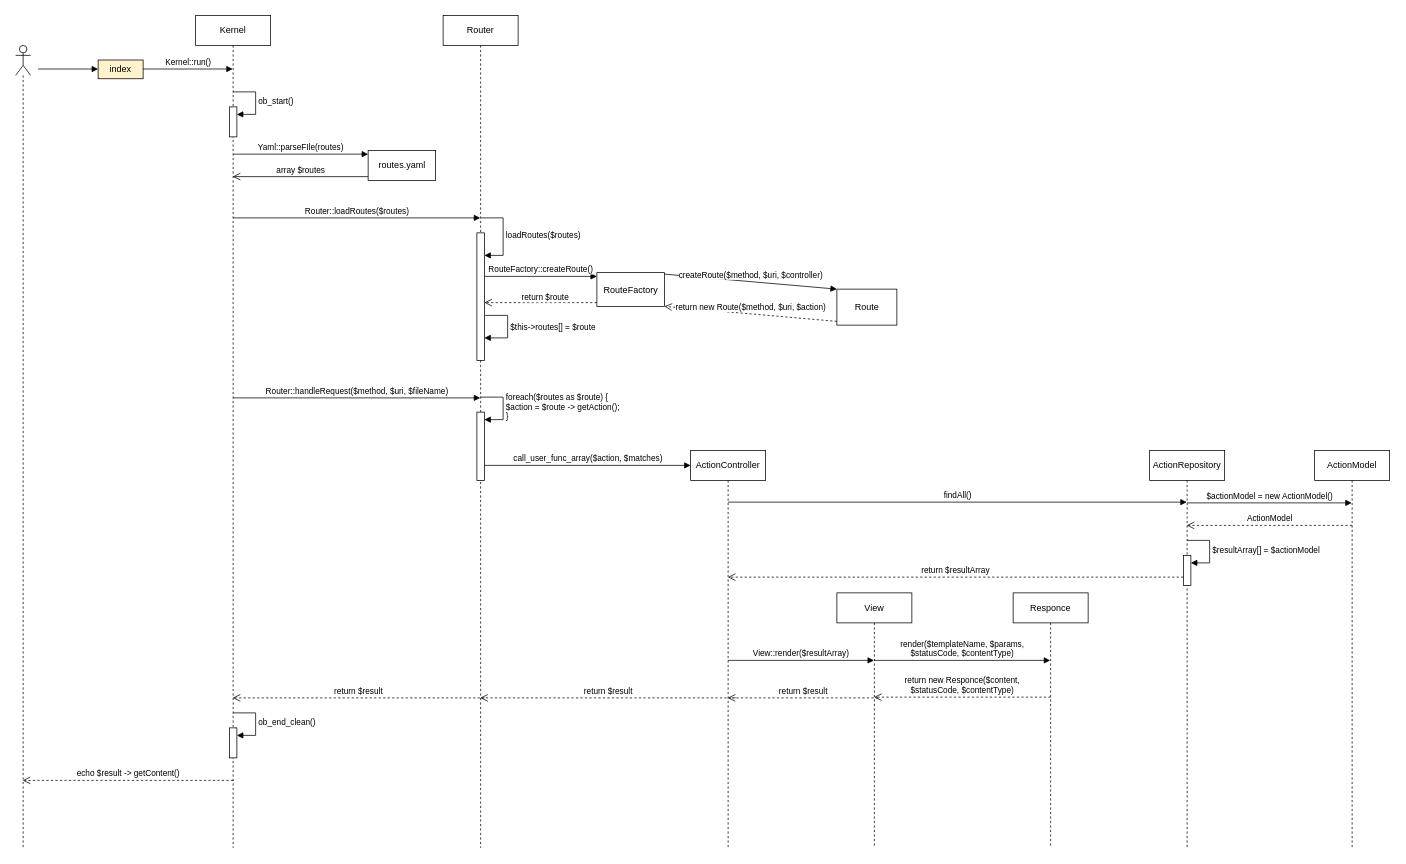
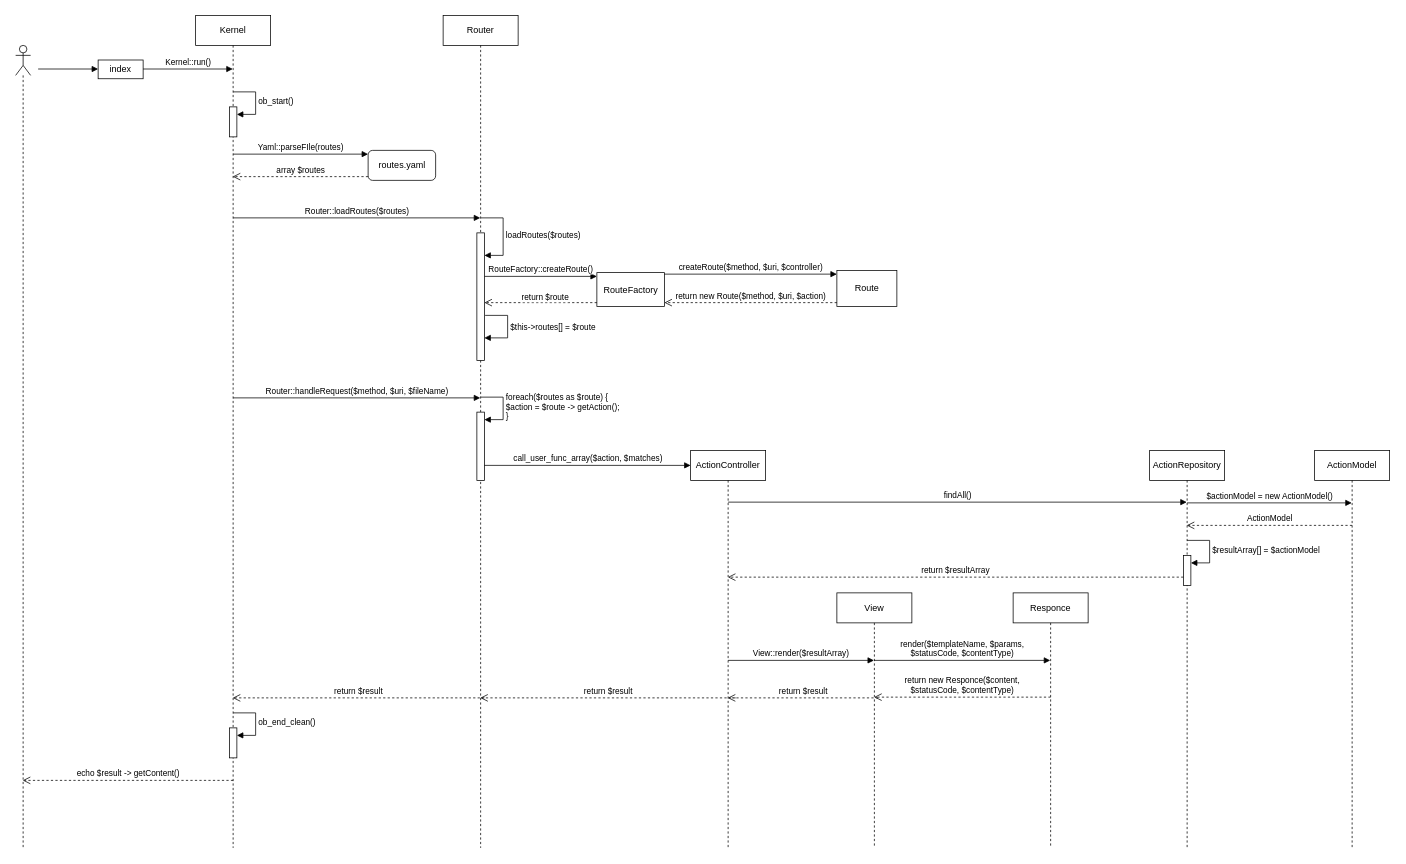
  <mxCell id="0" />
  <mxCell id="1" parent="0" />
- <mxCell id="2" value="index" style="html=1;whiteSpace=wrap;fillColor=#fff2cc;" vertex="1" parent="1"><mxGeometry x="130" y="79.5" width="60" height="25" as="geometry" /></mxCell>
+ <mxCell id="2" value="index" style="html=1;whiteSpace=wrap;" vertex="1" parent="1"><mxGeometry x="130" y="79.5" width="60" height="25" as="geometry" /></mxCell>
  <mxCell id="3" value="" style="html=1;verticalAlign=bottom;endArrow=block;curved=0;rounded=0;" edge="1" parent="1"><mxGeometry width="80" relative="1" as="geometry"><mxPoint x="50" y="91.5" as="sourcePoint" /><mxPoint x="130" y="91.5" as="targetPoint" /></mxGeometry></mxCell>
  <mxCell id="4" value="Kernel" style="shape=umlLifeline;perimeter=lifelinePerimeter;whiteSpace=wrap;html=1;container=1;dropTarget=0;collapsible=0;recursiveResize=0;outlineConnect=0;portConstraint=eastwest;newEdgeStyle={&quot;curved&quot;:0,&quot;rounded&quot;:0};" vertex="1" parent="1"><mxGeometry x="260" y="20" width="100" height="1110" as="geometry" /></mxCell>
  <mxCell id="5" value="ob_start()" style="html=1;align=left;spacingLeft=2;endArrow=block;rounded=0;edgeStyle=orthogonalEdgeStyle;curved=0;rounded=0;" edge="1" target="6" parent="4"><mxGeometry relative="1" as="geometry"><mxPoint x="50" y="102" as="sourcePoint" /><Array as="points"><mxPoint x="80" y="102" /><mxPoint x="80" y="132" /></Array></mxGeometry></mxCell>
  <mxCell id="6" value="" style="html=1;points=[[0,0,0,0,5],[0,1,0,0,-5],[1,0,0,0,5],[1,1,0,0,-5]];perimeter=orthogonalPerimeter;outlineConnect=0;targetShapes=umlLifeline;portConstraint=eastwest;newEdgeStyle={&quot;curved&quot;:0,&quot;rounded&quot;:0};" vertex="1" parent="4"><mxGeometry x="45" y="122" width="10" height="40" as="geometry" /></mxCell>
  <mxCell id="7" value="" style="html=1;points=[[0,0,0,0,5],[0,1,0,0,-5],[1,0,0,0,5],[1,1,0,0,-5]];perimeter=orthogonalPerimeter;outlineConnect=0;targetShapes=umlLifeline;portConstraint=eastwest;newEdgeStyle={&quot;curved&quot;:0,&quot;rounded&quot;:0};" vertex="1" parent="4"><mxGeometry x="45" y="950" width="10" height="40" as="geometry" /></mxCell>
  <mxCell id="8" value="ob_end_clean()" style="html=1;align=left;spacingLeft=2;endArrow=block;rounded=0;edgeStyle=orthogonalEdgeStyle;curved=0;rounded=0;" edge="1" target="7" parent="4"><mxGeometry relative="1" as="geometry"><mxPoint x="50" y="930" as="sourcePoint" /><Array as="points"><mxPoint x="80" y="960" /></Array></mxGeometry></mxCell>
  <mxCell id="9" value="Kernel::run()" style="html=1;verticalAlign=bottom;endArrow=block;curved=0;rounded=0;" edge="1" parent="1" target="4"><mxGeometry width="80" relative="1" as="geometry"><mxPoint x="190" y="91.5" as="sourcePoint" /><mxPoint x="270" y="91.5" as="targetPoint" /></mxGeometry></mxCell>
- <mxCell id="10" value="routes.yaml" style="html=1;points=[[0,0,0,0,5],[0,1,0,0,-5],[1,0,0,0,5],[1,1,0,0,-5]];perimeter=orthogonalPerimeter;outlineConnect=0;targetShapes=umlLifeline;portConstraint=eastwest;newEdgeStyle={&quot;curved&quot;:0,&quot;rounded&quot;:0};" vertex="1" parent="1"><mxGeometry x="490" y="200" width="90" height="40" as="geometry" /></mxCell>
+ <mxCell id="10" value="routes.yaml" style="html=1;points=[[0,0,0,0,5],[0,1,0,0,-5],[1,0,0,0,5],[1,1,0,0,-5]];outlineConnect=0;targetShapes=umlLifeline;portConstraint=eastwest;newEdgeStyle={&quot;curved&quot;:0,&quot;rounded&quot;:0};rounded=1;" vertex="1" parent="1"><mxGeometry x="490" y="200" width="90" height="40" as="geometry" /></mxCell>
  <mxCell id="11" value="Yaml::parseFIle(routes)" style="html=1;verticalAlign=bottom;endArrow=block;curved=0;rounded=0;entryX=0;entryY=0;entryDx=0;entryDy=5;" edge="1" target="10" parent="1"><mxGeometry relative="1" as="geometry"><mxPoint x="310" y="205" as="sourcePoint" /></mxGeometry></mxCell>
- <mxCell id="12" value="array $routes" style="html=1;verticalAlign=bottom;endArrow=open;dashed=0;endSize=8;curved=0;rounded=0;exitX=0;exitY=1;exitDx=0;exitDy=-5;" edge="1" source="10" parent="1" target="4"><mxGeometry relative="1" as="geometry"><mxPoint x="310" y="275" as="targetPoint" /></mxGeometry></mxCell>
+ <mxCell id="12" value="array $routes" style="html=1;verticalAlign=bottom;endArrow=open;dashed=1;endSize=8;curved=0;rounded=0;exitX=0;exitY=1;exitDx=0;exitDy=-5;" edge="1" source="10" parent="1" target="4"><mxGeometry relative="1" as="geometry"><mxPoint x="310" y="275" as="targetPoint" /></mxGeometry></mxCell>
  <mxCell id="13" value="Router" style="shape=umlLifeline;perimeter=lifelinePerimeter;whiteSpace=wrap;html=1;container=1;dropTarget=0;collapsible=0;recursiveResize=0;outlineConnect=0;portConstraint=eastwest;newEdgeStyle={&quot;curved&quot;:0,&quot;rounded&quot;:0};" vertex="1" parent="1"><mxGeometry x="590" y="20" width="100" height="1110" as="geometry" /></mxCell>
  <mxCell id="14" value="$this-&amp;gt;routes[] = $route" style="html=1;align=left;spacingLeft=2;endArrow=block;rounded=0;edgeStyle=orthogonalEdgeStyle;curved=0;rounded=0;" edge="1" target="23" parent="13"><mxGeometry relative="1" as="geometry"><mxPoint x="56" y="400" as="sourcePoint" /><Array as="points"><mxPoint x="86" y="400" /><mxPoint x="86" y="430" /></Array><mxPoint x="61" y="430" as="targetPoint" /></mxGeometry></mxCell>
  <mxCell id="15" value="Router::loadRoutes($routes)" style="html=1;verticalAlign=bottom;endArrow=block;curved=0;rounded=0;" edge="1" parent="1" target="13"><mxGeometry width="80" relative="1" as="geometry"><mxPoint x="310" y="290" as="sourcePoint" /><mxPoint x="390" y="290" as="targetPoint" /></mxGeometry></mxCell>
  <mxCell id="16" value="RouteFactory" style="html=1;points=[[0,0,0,0,5],[0,1,0,0,-5],[1,0,0,0,5],[1,1,0,0,-5]];perimeter=orthogonalPerimeter;outlineConnect=0;targetShapes=umlLifeline;portConstraint=eastwest;newEdgeStyle={&quot;curved&quot;:0,&quot;rounded&quot;:0};" vertex="1" parent="1"><mxGeometry x="795" y="363" width="90" height="45" as="geometry" /></mxCell>
  <mxCell id="17" value="RouteFactory::createRoute()" style="html=1;verticalAlign=bottom;endArrow=block;curved=0;rounded=0;entryX=0;entryY=0;entryDx=0;entryDy=5;" edge="1" target="16" parent="1"><mxGeometry relative="1" as="geometry"><mxPoint x="645" y="368" as="sourcePoint" /></mxGeometry></mxCell>
  <mxCell id="18" value="" style="html=1;verticalAlign=bottom;endArrow=open;dashed=1;endSize=8;curved=0;rounded=0;exitX=0;exitY=1;exitDx=0;exitDy=-5;" edge="1" source="16" parent="1"><mxGeometry relative="1" as="geometry"><mxPoint x="645" y="403" as="targetPoint" /></mxGeometry></mxCell>
  <mxCell id="19" value="return $route" style="edgeLabel;html=1;align=center;verticalAlign=middle;resizable=0;points=[];" vertex="1" connectable="0" parent="18"><mxGeometry x="0.489" y="-3" relative="1" as="geometry"><mxPoint x="42" y="-5" as="offset" /></mxGeometry></mxCell>
- <mxCell id="20" value="Route" style="html=1;points=[[0,0,0,0,5],[0,1,0,0,-5],[1,0,0,0,5],[1,1,0,0,-5]];perimeter=orthogonalPerimeter;outlineConnect=0;targetShapes=umlLifeline;portConstraint=eastwest;newEdgeStyle={&quot;curved&quot;:0,&quot;rounded&quot;:0};" vertex="1" parent="1"><mxGeometry x="1115" y="385" width="80" height="48" as="geometry" /></mxCell>
+ <mxCell id="20" value="Route" style="html=1;points=[[0,0,0,0,5],[0,1,0,0,-5],[1,0,0,0,5],[1,1,0,0,-5]];perimeter=orthogonalPerimeter;outlineConnect=0;targetShapes=umlLifeline;portConstraint=eastwest;newEdgeStyle={&quot;curved&quot;:0,&quot;rounded&quot;:0};" vertex="1" parent="1"><mxGeometry x="1115" y="360" width="80" height="48" as="geometry" /></mxCell>
  <mxCell id="21" value="createRoute($method, $uri, $controller)" style="html=1;verticalAlign=bottom;endArrow=block;curved=0;rounded=0;" edge="1" target="20" parent="1"><mxGeometry relative="1" as="geometry"><mxPoint x="885" y="365" as="sourcePoint" /></mxGeometry></mxCell>
  <mxCell id="22" value="return new Route($method, $uri, $action)" style="html=1;verticalAlign=bottom;endArrow=open;dashed=1;endSize=8;curved=0;rounded=0;exitX=0;exitY=1;exitDx=0;exitDy=-5;" edge="1" source="20" parent="1" target="16"><mxGeometry relative="1" as="geometry"><mxPoint x="885" y="435" as="targetPoint" /></mxGeometry></mxCell>
  <mxCell id="23" value="" style="html=1;points=[[0,0,0,0,5],[0,1,0,0,-5],[1,0,0,0,5],[1,1,0,0,-5]];perimeter=orthogonalPerimeter;outlineConnect=0;targetShapes=umlLifeline;portConstraint=eastwest;newEdgeStyle={&quot;curved&quot;:0,&quot;rounded&quot;:0};" vertex="1" parent="1"><mxGeometry x="635" y="310" width="10" height="170" as="geometry" /></mxCell>
  <mxCell id="24" value="loadRoutes($routes)" style="html=1;align=left;spacingLeft=2;endArrow=block;rounded=0;edgeStyle=orthogonalEdgeStyle;curved=0;rounded=0;" edge="1" target="23" parent="1"><mxGeometry relative="1" as="geometry"><mxPoint x="640" y="290" as="sourcePoint" /><Array as="points"><mxPoint x="670" y="290" /><mxPoint x="670" y="340" /></Array></mxGeometry></mxCell>
  <mxCell id="25" value="Router::handleRequest($method, $uri, $fileName)" style="html=1;verticalAlign=bottom;endArrow=block;curved=0;rounded=0;" edge="1" parent="1" target="13"><mxGeometry width="80" relative="1" as="geometry"><mxPoint x="310" y="530" as="sourcePoint" /><mxPoint x="390" y="530" as="targetPoint" /></mxGeometry></mxCell>
  <mxCell id="26" value="" style="html=1;points=[[0,0,0,0,5],[0,1,0,0,-5],[1,0,0,0,5],[1,1,0,0,-5]];perimeter=orthogonalPerimeter;outlineConnect=0;targetShapes=umlLifeline;portConstraint=eastwest;newEdgeStyle={&quot;curved&quot;:0,&quot;rounded&quot;:0};" vertex="1" parent="1"><mxGeometry x="635" y="549" width="10" height="91" as="geometry" /></mxCell>
  <mxCell id="27" value="foreach($routes as $route) {&lt;div&gt;$action = $route -&amp;gt; getAction();&lt;/div&gt;&lt;div&gt;}&lt;/div&gt;" style="html=1;align=left;spacingLeft=2;endArrow=block;rounded=0;edgeStyle=orthogonalEdgeStyle;curved=0;rounded=0;" edge="1" target="26" parent="1"><mxGeometry relative="1" as="geometry"><mxPoint x="640" y="529" as="sourcePoint" /><Array as="points"><mxPoint x="670" y="559" /></Array></mxGeometry></mxCell>
  <mxCell id="28" value="ActionController" style="shape=umlLifeline;perimeter=lifelinePerimeter;whiteSpace=wrap;html=1;container=1;dropTarget=0;collapsible=0;recursiveResize=0;outlineConnect=0;portConstraint=eastwest;newEdgeStyle={&quot;curved&quot;:0,&quot;rounded&quot;:0};" vertex="1" parent="1"><mxGeometry x="920" y="600" width="100" height="530" as="geometry" /></mxCell>
  <mxCell id="29" value="call_user_func_array($action, $matches)" style="html=1;verticalAlign=bottom;endArrow=block;curved=0;rounded=0;" edge="1" parent="1"><mxGeometry width="80" relative="1" as="geometry"><mxPoint x="645" y="620" as="sourcePoint" /><mxPoint x="920" y="620" as="targetPoint" /></mxGeometry></mxCell>
  <mxCell id="30" value="ActionRepository" style="shape=umlLifeline;perimeter=lifelinePerimeter;whiteSpace=wrap;html=1;container=1;dropTarget=0;collapsible=0;recursiveResize=0;outlineConnect=0;portConstraint=eastwest;newEdgeStyle={&quot;curved&quot;:0,&quot;rounded&quot;:0};" vertex="1" parent="1"><mxGeometry x="1532" y="600" width="100" height="530" as="geometry" /></mxCell>
  <mxCell id="31" value="" style="html=1;points=[[0,0,0,0,5],[0,1,0,0,-5],[1,0,0,0,5],[1,1,0,0,-5]];perimeter=orthogonalPerimeter;outlineConnect=0;targetShapes=umlLifeline;portConstraint=eastwest;newEdgeStyle={&quot;curved&quot;:0,&quot;rounded&quot;:0};" vertex="1" parent="30"><mxGeometry x="45" y="140" width="10" height="40" as="geometry" /></mxCell>
  <mxCell id="32" value="$resultArray[] = $actionModel" style="html=1;align=left;spacingLeft=2;endArrow=block;rounded=0;edgeStyle=orthogonalEdgeStyle;curved=0;rounded=0;" edge="1" target="31" parent="30"><mxGeometry relative="1" as="geometry"><mxPoint x="50" y="120" as="sourcePoint" /><Array as="points"><mxPoint x="80" y="150" /></Array></mxGeometry></mxCell>
  <mxCell id="33" value="findAll()" style="html=1;verticalAlign=bottom;endArrow=block;curved=0;rounded=0;" edge="1" parent="1" target="30"><mxGeometry width="80" relative="1" as="geometry"><mxPoint x="970" y="669" as="sourcePoint" /><mxPoint x="1269.5" y="669" as="targetPoint" /></mxGeometry></mxCell>
  <mxCell id="34" value="ActionModel" style="shape=umlLifeline;perimeter=lifelinePerimeter;whiteSpace=wrap;html=1;container=1;dropTarget=0;collapsible=0;recursiveResize=0;outlineConnect=0;portConstraint=eastwest;newEdgeStyle={&quot;curved&quot;:0,&quot;rounded&quot;:0};" vertex="1" parent="1"><mxGeometry x="1752" y="600" width="100" height="530" as="geometry" /></mxCell>
  <mxCell id="35" value="return $resultArray" style="html=1;verticalAlign=bottom;endArrow=open;dashed=1;endSize=8;curved=0;rounded=0;" edge="1" parent="1" source="31"><mxGeometry relative="1" as="geometry"><mxPoint x="1570" y="769" as="sourcePoint" /><mxPoint x="969.667" y="769" as="targetPoint" /></mxGeometry></mxCell>
  <mxCell id="36" value="$actionModel = new ActionModel()" style="html=1;verticalAlign=bottom;endArrow=block;curved=0;rounded=0;" edge="1" parent="1" target="34"><mxGeometry width="80" relative="1" as="geometry"><mxPoint x="1582" y="670" as="sourcePoint" /><mxPoint x="1662" y="670" as="targetPoint" /></mxGeometry></mxCell>
  <mxCell id="37" value="ActionModel" style="html=1;verticalAlign=bottom;endArrow=open;dashed=1;endSize=8;curved=0;rounded=0;" edge="1" parent="1" target="30"><mxGeometry relative="1" as="geometry"><mxPoint x="1802" y="700" as="sourcePoint" /><mxPoint x="1722" y="700" as="targetPoint" /></mxGeometry></mxCell>
  <mxCell id="38" value="View" style="shape=umlLifeline;perimeter=lifelinePerimeter;whiteSpace=wrap;html=1;container=1;dropTarget=0;collapsible=0;recursiveResize=0;outlineConnect=0;portConstraint=eastwest;newEdgeStyle={&quot;curved&quot;:0,&quot;rounded&quot;:0};" vertex="1" parent="1"><mxGeometry x="1115" y="790" width="100" height="340" as="geometry" /></mxCell>
  <mxCell id="39" value="View::render($resultArray)" style="html=1;verticalAlign=bottom;endArrow=block;curved=0;rounded=0;" edge="1" parent="1" target="38"><mxGeometry width="80" relative="1" as="geometry"><mxPoint x="970" y="880" as="sourcePoint" /><mxPoint x="1050" y="880" as="targetPoint" /></mxGeometry></mxCell>
  <mxCell id="40" value="Responce" style="shape=umlLifeline;perimeter=lifelinePerimeter;whiteSpace=wrap;html=1;container=1;dropTarget=0;collapsible=0;recursiveResize=0;outlineConnect=0;portConstraint=eastwest;newEdgeStyle={&quot;curved&quot;:0,&quot;rounded&quot;:0};" vertex="1" parent="1"><mxGeometry x="1350" y="790" width="100" height="340" as="geometry" /></mxCell>
  <mxCell id="41" value="render($templateName, $params,&lt;div&gt;$statusCode, $contentType)&lt;/div&gt;" style="html=1;verticalAlign=bottom;endArrow=block;curved=0;rounded=0;" edge="1" parent="1"><mxGeometry width="80" relative="1" as="geometry"><mxPoint x="1164.667" y="880" as="sourcePoint" /><mxPoint x="1399.5" y="880" as="targetPoint" /></mxGeometry></mxCell>
  <mxCell id="42" value="return new Responce($content,&lt;div&gt;$statusCode, $contentType)&lt;/div&gt;" style="html=1;verticalAlign=bottom;endArrow=open;dashed=1;endSize=8;curved=0;rounded=0;" edge="1" parent="1"><mxGeometry relative="1" as="geometry"><mxPoint x="1400" y="929" as="sourcePoint" /><mxPoint x="1164.667" y="929" as="targetPoint" /></mxGeometry></mxCell>
  <mxCell id="43" value="return $result" style="html=1;verticalAlign=bottom;endArrow=open;dashed=1;endSize=8;curved=0;rounded=0;" edge="1" parent="1" target="28"><mxGeometry x="-0.003" relative="1" as="geometry"><mxPoint x="1170" y="930" as="sourcePoint" /><mxPoint x="1090" y="930" as="targetPoint" /><mxPoint as="offset" /></mxGeometry></mxCell>
  <mxCell id="44" value="return $result" style="html=1;verticalAlign=bottom;endArrow=open;dashed=1;endSize=8;curved=0;rounded=0;" edge="1" parent="1" target="13"><mxGeometry relative="1" as="geometry"><mxPoint x="980" y="930" as="sourcePoint" /><mxPoint x="900" y="930" as="targetPoint" /></mxGeometry></mxCell>
  <mxCell id="45" value="return $result" style="html=1;verticalAlign=bottom;endArrow=open;dashed=1;endSize=8;curved=0;rounded=0;" edge="1" parent="1" target="4"><mxGeometry x="0.002" relative="1" as="geometry"><mxPoint x="645" y="930" as="sourcePoint" /><mxPoint x="565" y="930" as="targetPoint" /><mxPoint as="offset" /></mxGeometry></mxCell>
  <mxCell id="46" value="" style="shape=umlLifeline;perimeter=lifelinePerimeter;whiteSpace=wrap;html=1;container=1;dropTarget=0;collapsible=0;recursiveResize=0;outlineConnect=0;portConstraint=eastwest;newEdgeStyle={&quot;curved&quot;:0,&quot;rounded&quot;:0};participant=umlActor;" vertex="1" parent="1"><mxGeometry x="20" y="60" width="20" height="1070" as="geometry" /></mxCell>
  <mxCell id="47" value="echo $result -&amp;gt; getContent()" style="html=1;verticalAlign=bottom;endArrow=open;dashed=1;endSize=8;curved=0;rounded=0;" edge="1" parent="1" target="46"><mxGeometry relative="1" as="geometry"><mxPoint x="310" y="1040" as="sourcePoint" /><mxPoint x="230" y="1040" as="targetPoint" /></mxGeometry></mxCell>
